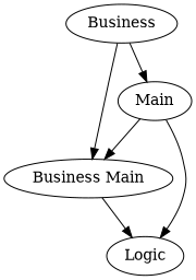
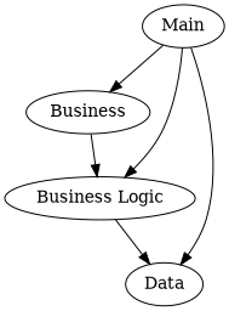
  digraph {
    n1 [label=Business]
-   "Business Logic" [label="Business Main"]
-   Data [label=Logic]
+   "Business Logic"
+   Data
    Main
    n1 -> "Business Logic"
    "Business Logic" -> Data
-   n1 -> Main
+   Main -> n1
    Main -> "Business Logic"
    Main -> Data
  }
